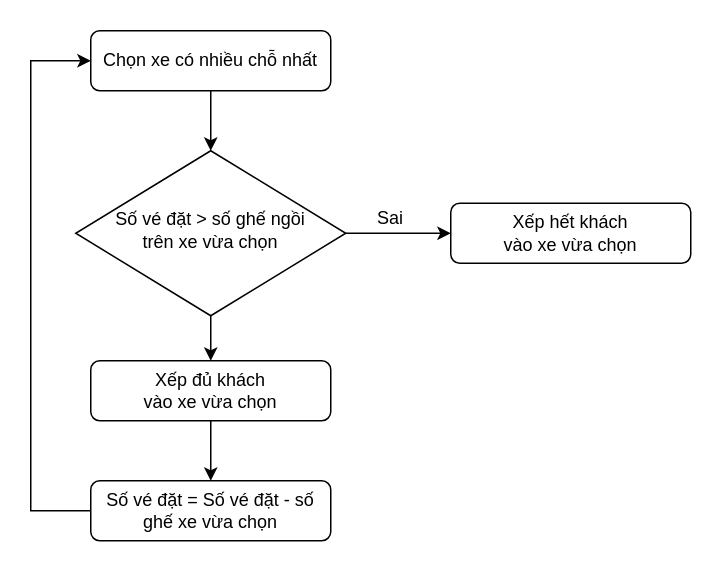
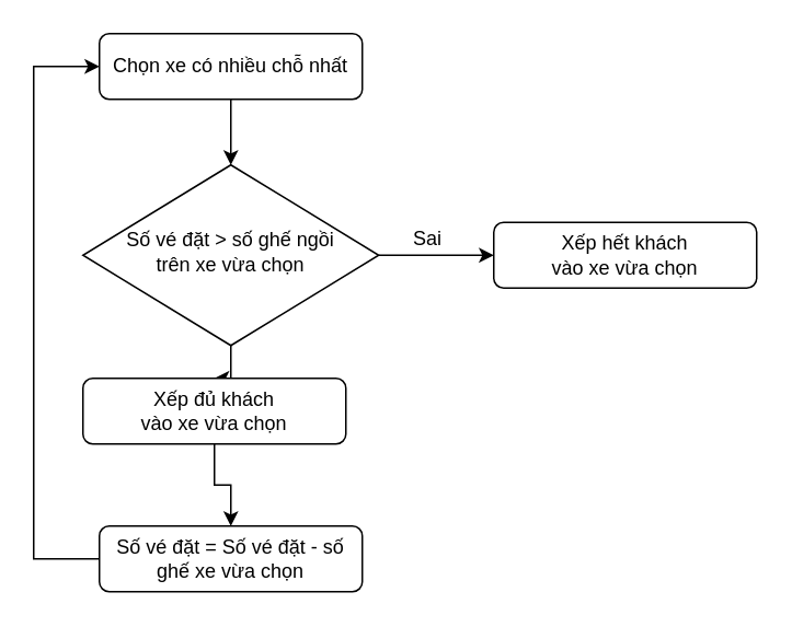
  <mxCell id="0" />
  <mxCell id="1" parent="0" />
  <mxCell id="2" value="" style="edgeStyle=orthogonalEdgeStyle;rounded=0;orthogonalLoop=1;jettySize=auto;html=1;" parent="1" source="3" target="7" edge="1"><mxGeometry relative="1" as="geometry" /></mxCell>
  <mxCell id="3" value="Chọn xe có nhiều chỗ nhất" style="rounded=1;whiteSpace=wrap;html=1;fontSize=12;glass=0;strokeWidth=1;shadow=0;" parent="1" vertex="1"><mxGeometry x="60" y="20" width="160" height="40" as="geometry" /></mxCell>
  <mxCell id="4" value="Xếp hết khách &lt;br&gt;vào xe vừa chọn" style="rounded=1;whiteSpace=wrap;html=1;fontSize=12;glass=0;strokeWidth=1;shadow=0;" parent="1" vertex="1"><mxGeometry x="300" y="135" width="160" height="40" as="geometry" /></mxCell>
  <mxCell id="5" value="" style="edgeStyle=orthogonalEdgeStyle;rounded=0;orthogonalLoop=1;jettySize=auto;html=1;" parent="1" source="7" target="4" edge="1"><mxGeometry relative="1" as="geometry" /></mxCell>
  <mxCell id="6" value="" style="edgeStyle=orthogonalEdgeStyle;rounded=0;orthogonalLoop=1;jettySize=auto;html=1;" parent="1" source="7" target="10" edge="1"><mxGeometry relative="1" as="geometry" /></mxCell>
  <mxCell id="7" value="Số vé đặt &amp;gt; số ghế ngồi&lt;br&gt;trên xe vừa chọn" style="rhombus;whiteSpace=wrap;html=1;shadow=0;fontFamily=Helvetica;fontSize=12;align=center;strokeWidth=1;spacing=6;spacingTop=-4;" parent="1" vertex="1"><mxGeometry x="50" y="100" width="180" height="110" as="geometry" /></mxCell>
  <mxCell id="8" value="Sai" style="text;html=1;strokeColor=none;fillColor=none;align=center;verticalAlign=middle;whiteSpace=wrap;rounded=0;" parent="1" vertex="1"><mxGeometry x="230" y="130" width="60" height="30" as="geometry" /></mxCell>
  <mxCell id="9" value="" style="edgeStyle=orthogonalEdgeStyle;rounded=0;orthogonalLoop=1;jettySize=auto;html=1;" parent="1" source="10" target="12" edge="1"><mxGeometry relative="1" as="geometry" /></mxCell>
- <mxCell id="10" value="Xếp đủ khách &lt;br&gt;vào xe vừa chọn" style="rounded=1;whiteSpace=wrap;html=1;fontSize=12;glass=0;strokeWidth=1;shadow=0;" parent="1" vertex="1"><mxGeometry x="60" y="240" width="160" height="40" as="geometry" /></mxCell>
+ <mxCell id="10" value="Xếp đủ khách &lt;br&gt;vào xe vừa chọn" style="rounded=1;whiteSpace=wrap;html=1;fontSize=12;glass=0;strokeWidth=1;shadow=0;" parent="1" vertex="1"><mxGeometry x="50" y="230" width="160" height="40" as="geometry" /></mxCell>
  <mxCell id="11" style="edgeStyle=orthogonalEdgeStyle;rounded=0;orthogonalLoop=1;jettySize=auto;html=1;exitX=0;exitY=0.5;exitDx=0;exitDy=0;entryX=0;entryY=0.5;entryDx=0;entryDy=0;" parent="1" source="12" target="3" edge="1"><mxGeometry relative="1" as="geometry"><Array as="points"><mxPoint x="20" y="340" /><mxPoint x="20" y="40" /></Array></mxGeometry></mxCell>
  <mxCell id="12" value="Số vé đặt = Số vé đặt - số ghế xe vừa chọn" style="rounded=1;whiteSpace=wrap;html=1;fontSize=12;glass=0;strokeWidth=1;shadow=0;" parent="1" vertex="1"><mxGeometry x="60" y="320" width="160" height="40" as="geometry" /></mxCell>
